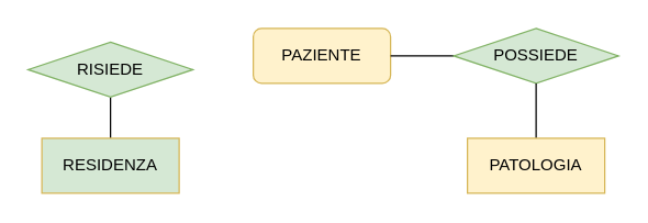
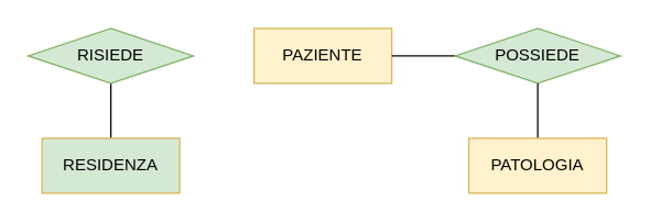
  <mxCell id="0" />
  <mxCell id="1" parent="0" />
- <mxCell id="2" value="PAZIENTE" style="whiteSpace=wrap;html=1;align=center;fontSize=12;fillColor=#fff2cc;strokeColor=#d6b656;rounded=1;" vertex="1" parent="1"><mxGeometry x="184" y="20" width="100" height="40" as="geometry" /></mxCell>
+ <mxCell id="2" value="PAZIENTE" style="whiteSpace=wrap;html=1;align=center;fontSize=12;fillColor=#fff2cc;strokeColor=#d6b656;" vertex="1" parent="1"><mxGeometry x="184" y="20" width="100" height="40" as="geometry" /></mxCell>
  <mxCell id="3" value="" style="edgeStyle=orthogonalEdgeStyle;rounded=0;orthogonalLoop=1;jettySize=auto;html=1;endArrow=none;endFill=0;" edge="1" parent="1" source="4" target="2"><mxGeometry relative="1" as="geometry" /></mxCell>
  <mxCell id="4" value="POSSIEDE" style="shape=rhombus;perimeter=rhombusPerimeter;whiteSpace=wrap;html=1;align=center;fillColor=#d5e8d4;strokeColor=#82b366;" vertex="1" parent="1"><mxGeometry x="330" y="20" width="120" height="40" as="geometry" /></mxCell>
  <mxCell id="5" style="edgeStyle=orthogonalEdgeStyle;rounded=0;orthogonalLoop=1;jettySize=auto;html=1;exitX=0.5;exitY=0;exitDx=0;exitDy=0;entryX=0.5;entryY=1;entryDx=0;entryDy=0;endArrow=none;endFill=0;" edge="1" parent="1" source="6" target="4"><mxGeometry relative="1" as="geometry" /></mxCell>
  <mxCell id="6" value="PATOLOGIA" style="whiteSpace=wrap;html=1;align=center;fontSize=12;fillColor=#fff2cc;strokeColor=#d6b656;" vertex="1" parent="1"><mxGeometry x="340" y="100" width="100" height="40" as="geometry" /></mxCell>
  <mxCell id="7" value="" style="edgeStyle=orthogonalEdgeStyle;rounded=0;orthogonalLoop=1;jettySize=auto;html=1;endArrow=none;endFill=0;" edge="1" parent="1" source="8" target="9"><mxGeometry relative="1" as="geometry" /></mxCell>
- <mxCell id="8" value="RISIEDE" style="shape=rhombus;perimeter=rhombusPerimeter;whiteSpace=wrap;html=1;align=center;fillColor=#d5e8d4;strokeColor=#82b366;" vertex="1" parent="1"><mxGeometry x="20" y="30" width="120" height="40" as="geometry" /></mxCell>
+ <mxCell id="8" value="RISIEDE" style="shape=rhombus;perimeter=rhombusPerimeter;whiteSpace=wrap;html=1;align=center;fillColor=#d5e8d4;strokeColor=#82b366;" vertex="1" parent="1"><mxGeometry x="20" y="20" width="120" height="40" as="geometry" /></mxCell>
  <mxCell id="9" value="RESIDENZA" style="whiteSpace=wrap;html=1;align=center;fontSize=12;fillColor=#d5e8d4;strokeColor=#d6b656;" vertex="1" parent="1"><mxGeometry x="30" y="100" width="100" height="40" as="geometry" /></mxCell>
